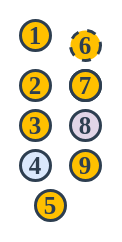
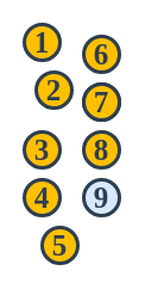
  <mxCell id="0" />
  <mxCell id="1" parent="0" />
  <mxCell id="2" value="&lt;span style=&quot;font-size: 25px;&quot;&gt;&lt;font style=&quot;font-size: 25px;&quot;&gt;1&lt;/font&gt;&lt;/span&gt;" style="ellipse;whiteSpace=wrap;html=1;aspect=fixed;strokeColor=#2D3E50;strokeWidth=3;fontColor=#2D3E50;fillColor=#FFC000;fontSize=25;fontFamily=Calibri;fontStyle=1;horizontal=1;verticalAlign=middle;" vertex="1" parent="1"><mxGeometry x="20" y="20" width="30" height="30" as="geometry" /></mxCell>
- <mxCell id="3" value="&lt;span style=&quot;font-size: 25px;&quot;&gt;&lt;font style=&quot;font-size: 25px;&quot;&gt;2&lt;/font&gt;&lt;/span&gt;" style="ellipse;whiteSpace=wrap;html=1;aspect=fixed;strokeColor=#2D3E50;strokeWidth=3;fontColor=#2D3E50;fillColor=#FFC000;fontSize=25;fontFamily=Calibri;fontStyle=1;horizontal=1;verticalAlign=middle;" vertex="1" parent="1"><mxGeometry x="20" y="70" width="30" height="30" as="geometry" /></mxCell>
+ <mxCell id="3" value="&lt;span style=&quot;font-size: 25px;&quot;&gt;&lt;font style=&quot;font-size: 25px;&quot;&gt;2&lt;/font&gt;&lt;/span&gt;" style="ellipse;whiteSpace=wrap;html=1;aspect=fixed;strokeColor=#2D3E50;strokeWidth=3;fontColor=#2D3E50;fillColor=#FFC000;fontSize=25;fontFamily=Calibri;fontStyle=1;horizontal=1;verticalAlign=middle;" vertex="1" parent="1"><mxGeometry x="30" y="60" width="30" height="30" as="geometry" /></mxCell>
  <mxCell id="4" value="&lt;span style=&quot;font-size: 25px;&quot;&gt;&lt;font style=&quot;font-size: 25px;&quot;&gt;3&lt;/font&gt;&lt;/span&gt;" style="ellipse;whiteSpace=wrap;html=1;aspect=fixed;strokeColor=#2D3E50;strokeWidth=3;fontColor=#2D3E50;fillColor=#FFC000;fontSize=25;fontFamily=Calibri;fontStyle=1;horizontal=1;verticalAlign=middle;" vertex="1" parent="1"><mxGeometry x="20" y="110" width="30" height="30" as="geometry" /></mxCell>
- <mxCell id="5" value="&lt;span style=&quot;font-size: 25px;&quot;&gt;&lt;font style=&quot;font-size: 25px;&quot;&gt;4&lt;/font&gt;&lt;/span&gt;" style="ellipse;whiteSpace=wrap;html=1;aspect=fixed;strokeColor=#2D3E50;strokeWidth=3;fontColor=#2D3E50;fillColor=#dae8fc;fontSize=25;fontFamily=Calibri;fontStyle=1;horizontal=1;verticalAlign=middle;" vertex="1" parent="1"><mxGeometry x="20" y="150" width="30" height="30" as="geometry" /></mxCell>
+ <mxCell id="5" value="&lt;span style=&quot;font-size: 25px;&quot;&gt;&lt;font style=&quot;font-size: 25px;&quot;&gt;4&lt;/font&gt;&lt;/span&gt;" style="ellipse;whiteSpace=wrap;html=1;aspect=fixed;strokeColor=#2D3E50;strokeWidth=3;fontColor=#2D3E50;fillColor=#FFC000;fontSize=25;fontFamily=Calibri;fontStyle=1;horizontal=1;verticalAlign=middle;" vertex="1" parent="1"><mxGeometry x="20" y="150" width="30" height="30" as="geometry" /></mxCell>
  <mxCell id="6" value="&lt;span style=&quot;font-size: 25px;&quot;&gt;&lt;font style=&quot;font-size: 25px;&quot;&gt;5&lt;/font&gt;&lt;/span&gt;" style="ellipse;whiteSpace=wrap;html=1;aspect=fixed;strokeColor=#2D3E50;strokeWidth=3;fontColor=#2D3E50;fillColor=#FFC000;fontSize=25;fontFamily=Calibri;fontStyle=1;horizontal=1;verticalAlign=middle;" vertex="1" parent="1"><mxGeometry x="35" y="190" width="30" height="30" as="geometry" /></mxCell>
- <mxCell id="7" value="&lt;span style=&quot;font-size: 25px;&quot;&gt;&lt;font style=&quot;font-size: 25px;&quot;&gt;6&lt;/font&gt;&lt;/span&gt;" style="ellipse;whiteSpace=wrap;html=1;aspect=fixed;strokeColor=#2D3E50;strokeWidth=3;fontColor=#2D3E50;fillColor=#FFC000;fontSize=25;fontFamily=Calibri;fontStyle=1;horizontal=1;verticalAlign=middle;dashed=1;" vertex="1" parent="1"><mxGeometry x="70" y="30" width="30" height="30" as="geometry" /></mxCell>
+ <mxCell id="7" value="&lt;span style=&quot;font-size: 25px;&quot;&gt;&lt;font style=&quot;font-size: 25px;&quot;&gt;6&lt;/font&gt;&lt;/span&gt;" style="ellipse;whiteSpace=wrap;html=1;aspect=fixed;strokeColor=#2D3E50;strokeWidth=3;fontColor=#2D3E50;fillColor=#FFC000;fontSize=25;fontFamily=Calibri;fontStyle=1;horizontal=1;verticalAlign=middle;" vertex="1" parent="1"><mxGeometry x="70" y="30" width="30" height="30" as="geometry" /></mxCell>
  <mxCell id="8" value="&lt;span style=&quot;font-size: 25px;&quot;&gt;&lt;font style=&quot;font-size: 25px;&quot;&gt;7&lt;/font&gt;&lt;/span&gt;" style="ellipse;whiteSpace=wrap;html=1;aspect=fixed;strokeColor=#2D3E50;strokeWidth=3;fontColor=#2D3E50;fillColor=#FFC000;fontSize=25;fontFamily=Calibri;fontStyle=1;horizontal=1;verticalAlign=middle;" vertex="1" parent="1"><mxGeometry x="70" y="70" width="30" height="30" as="geometry" /></mxCell>
  <mxCell id="9" value="&lt;span style=&quot;font-size: 25px;&quot;&gt;&lt;font style=&quot;font-size: 25px;&quot;&gt;7&lt;/font&gt;&lt;/span&gt;" style="ellipse;whiteSpace=wrap;html=1;aspect=fixed;strokeColor=#2D3E50;strokeWidth=3;fontColor=#2D3E50;fillColor=#FFC000;fontSize=25;fontFamily=Calibri;fontStyle=1;horizontal=1;verticalAlign=middle;" vertex="1" parent="1"><mxGeometry x="70" y="70" width="30" height="30" as="geometry" /></mxCell>
- <mxCell id="10" value="&lt;span style=&quot;font-size: 25px;&quot;&gt;&lt;font style=&quot;font-size: 25px;&quot;&gt;8&lt;/font&gt;&lt;/span&gt;" style="ellipse;whiteSpace=wrap;html=1;aspect=fixed;strokeColor=#2D3E50;strokeWidth=3;fontColor=#2D3E50;fillColor=#e1d5e7;fontSize=25;fontFamily=Calibri;fontStyle=1;horizontal=1;verticalAlign=middle;" vertex="1" parent="1"><mxGeometry x="70" y="110" width="30" height="30" as="geometry" /></mxCell>
- <mxCell id="11" value="&lt;span style=&quot;font-size: 25px;&quot;&gt;&lt;font style=&quot;font-size: 25px;&quot;&gt;9&lt;/font&gt;&lt;/span&gt;" style="ellipse;whiteSpace=wrap;html=1;aspect=fixed;strokeColor=#2D3E50;strokeWidth=3;fontColor=#2D3E50;fillColor=#FFC000;fontSize=25;fontFamily=Calibri;fontStyle=1;horizontal=1;verticalAlign=middle;" vertex="1" parent="1"><mxGeometry x="70" y="150" width="30" height="30" as="geometry" /></mxCell>
+ <mxCell id="10" value="&lt;span style=&quot;font-size: 25px;&quot;&gt;&lt;font style=&quot;font-size: 25px;&quot;&gt;8&lt;/font&gt;&lt;/span&gt;" style="ellipse;whiteSpace=wrap;html=1;aspect=fixed;strokeColor=#2D3E50;strokeWidth=3;fontColor=#2D3E50;fillColor=#FFC000;fontSize=25;fontFamily=Calibri;fontStyle=1;horizontal=1;verticalAlign=middle;" vertex="1" parent="1"><mxGeometry x="70" y="110" width="30" height="30" as="geometry" /></mxCell>
+ <mxCell id="11" value="&lt;span style=&quot;font-size: 25px;&quot;&gt;&lt;font style=&quot;font-size: 25px;&quot;&gt;9&lt;/font&gt;&lt;/span&gt;" style="ellipse;whiteSpace=wrap;html=1;aspect=fixed;strokeColor=#2D3E50;strokeWidth=3;fontColor=#2D3E50;fillColor=#dae8fc;fontSize=25;fontFamily=Calibri;fontStyle=1;horizontal=1;verticalAlign=middle;" vertex="1" parent="1"><mxGeometry x="70" y="150" width="30" height="30" as="geometry" /></mxCell>
